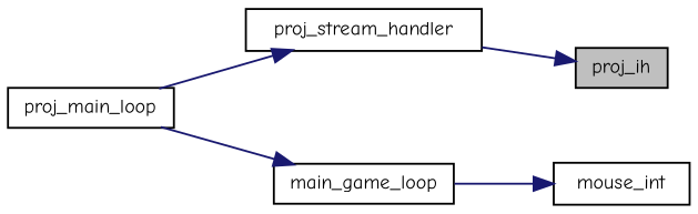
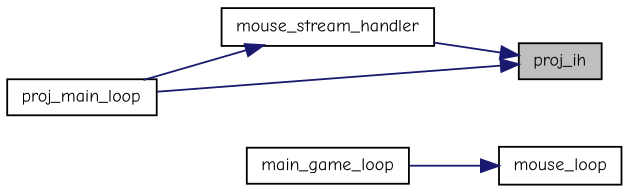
  digraph {
    fontname="Comic Neue"
    rankdir=RL
    node [color=black fillcolor=white fontname="Comic Neue" fontsize=10 shape=record style=filled]
    edge [color=midnightblue dir=back fontname="Comic Neue" fontsize=10 labelfontname=Helvetica labelfontsize=10 style=solid]
    n1 [fillcolor=grey75 fontcolor=black height=0.2 label=proj_ih width=0.4]
-   n2 [height=0.2 label=proj_stream_handler width=0.4]
+   n2 [height=0.2 label=mouse_stream_handler width=0.4]
    n3 [height=0.2 label=proj_main_loop width=0.4]
-   n4 [height=0.2 label=mouse_int width=0.4]
+   n4 [height=0.2 label=mouse_loop width=0.4]
    n5 [height=0.2 label=main_game_loop width=0.4]
    n1 -> n2
    n2 -> n3
    n4 -> n5
-   n5 -> n3
+   n1 -> n3
  }
